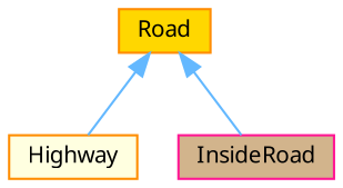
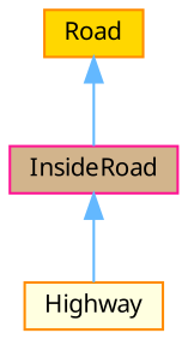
  digraph {
    fontname="Noto Sans"
    node [color=darkorange fontname="Noto Sans" fontsize=10 shape=box style=filled]
    edge [color=steelblue1 dir=back fontname="Noto Sans" fontsize=10 labelfontname=Helvetica labelfontsize=10 style=solid]
    n1 [fillcolor=gold fontcolor=black height=0.2 label=Road width=0.4]
    n2 [fillcolor=lightyellow height=0.2 label=Highway width=0.4]
    n3 [color=deeppink fillcolor=tan height=0.2 label=InsideRoad width=0.4]
-   n1 -> n2
+   n3 -> n2
    n1 -> n3
  }
